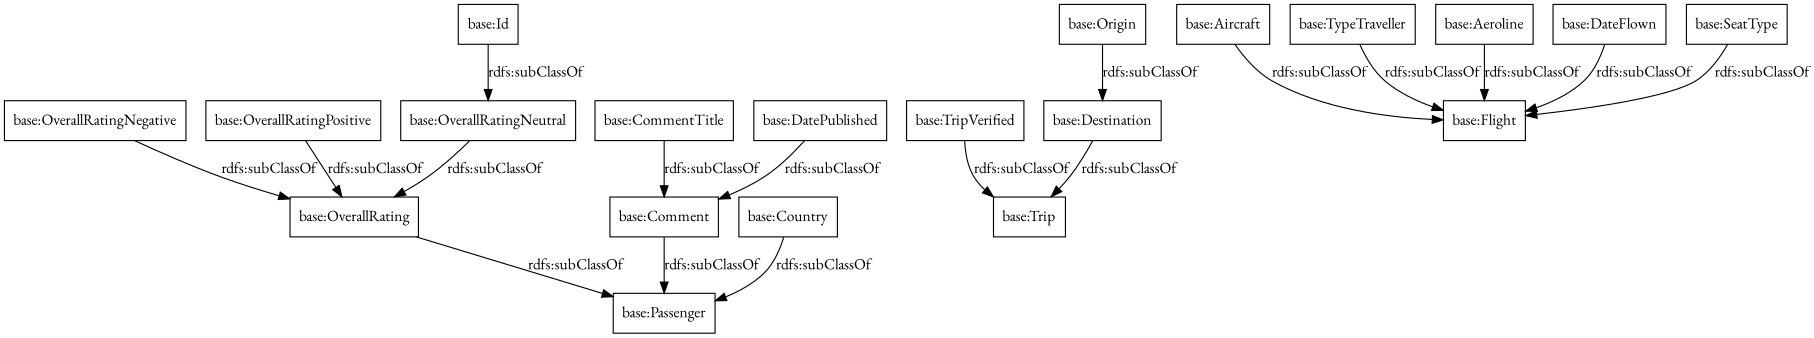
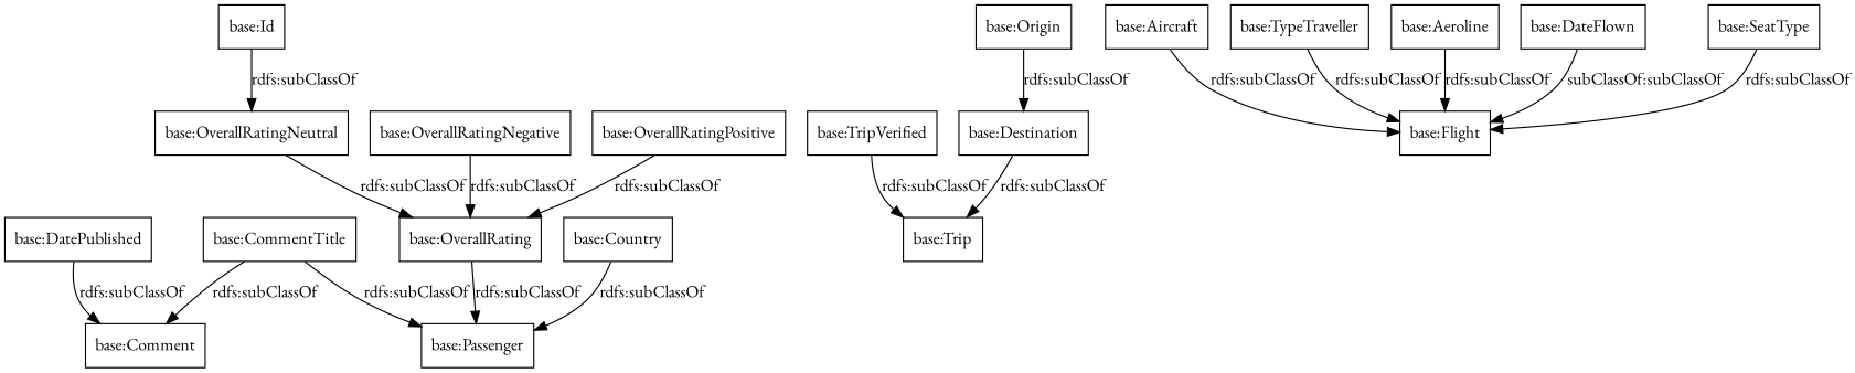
  digraph {
    fontname="EB Garamond"
    rankdir=TB
    node [color=black fontname="EB Garamond" shape=rectangle]
    edge [fontname="EB Garamond"]
    "base:DatePublished"
    "base:Comment"
    "base:Passenger"
    "base:TripVerified"
    "base:Trip"
    "base:Aircraft"
    "base:Flight"
    "base:TypeTraveller"
    "base:Destination"
    "base:Aeroline"
    "base:Id"
    "base:OverallRatingNeutral"
    "base:OverallRating"
    "base:Origin"
    "base:DateFlown"
    "base:OverallRatingNegative"
    "base:SeatType"
    "base:OverallRatingPositive"
    "base:CommentTitle"
    "base:Country"
    "base:DatePublished" -> "base:Comment" [label="rdfs:subClassOf"]
-   "base:Comment" -> "base:Passenger" [label="rdfs:subClassOf"]
+   "base:CommentTitle" -> "base:Passenger" [label="rdfs:subClassOf"]
    "base:TripVerified" -> "base:Trip" [label="rdfs:subClassOf"]
    "base:Aircraft" -> "base:Flight" [label="rdfs:subClassOf"]
    "base:TypeTraveller" -> "base:Flight" [label="rdfs:subClassOf"]
    "base:Destination" -> "base:Trip" [label="rdfs:subClassOf"]
    "base:Aeroline" -> "base:Flight" [label="rdfs:subClassOf"]
    "base:Id" -> "base:OverallRatingNeutral" [label="rdfs:subClassOf"]
    "base:OverallRatingNeutral" -> "base:OverallRating" [label="rdfs:subClassOf"]
    "base:OverallRating" -> "base:Passenger" [label="rdfs:subClassOf"]
    "base:Origin" -> "base:Destination" [label="rdfs:subClassOf"]
-   "base:DateFlown" -> "base:Flight" [label="rdfs:subClassOf"]
+   "base:DateFlown" -> "base:Flight" [label="subClassOf:subClassOf"]
    "base:OverallRatingNegative" -> "base:OverallRating" [label="rdfs:subClassOf"]
    "base:SeatType" -> "base:Flight" [label="rdfs:subClassOf"]
    "base:OverallRatingPositive" -> "base:OverallRating" [label="rdfs:subClassOf"]
    "base:CommentTitle" -> "base:Comment" [label="rdfs:subClassOf"]
    "base:Country" -> "base:Passenger" [label="rdfs:subClassOf"]
  }
